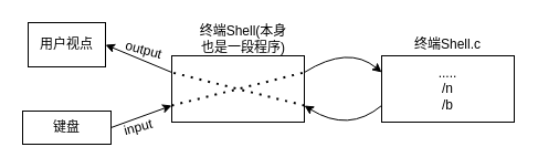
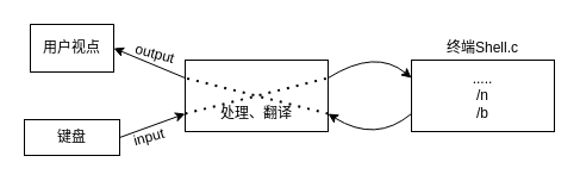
  <mxCell id="0" />
  <mxCell id="1" parent="0" />
  <mxCell id="2" value="用户视点" style="whiteSpace=wrap;html=1;fillColor=none;rounded=0;" vertex="1" parent="1"><mxGeometry x="25" y="20" width="70" height="40" as="geometry" /></mxCell>
  <mxCell id="3" value="" style="rounded=0;whiteSpace=wrap;html=1;fillColor=none;" vertex="1" parent="1"><mxGeometry x="155" y="50" width="120" height="60" as="geometry" /></mxCell>
- <mxCell id="4" value="终端Shell(本身也是一段程序)" style="text;html=1;strokeColor=none;fillColor=none;align=center;verticalAlign=middle;whiteSpace=wrap;rounded=0;" vertex="1" parent="1"><mxGeometry x="175" y="20" width="90" height="30" as="geometry" /></mxCell>
  <mxCell id="5" value="键盘" style="rounded=0;whiteSpace=wrap;html=1;fillColor=none;" vertex="1" parent="1"><mxGeometry x="20" y="100" width="80" height="30" as="geometry" /></mxCell>
  <mxCell id="6" value=".....&lt;br&gt;/n&lt;br&gt;/b" style="rounded=0;whiteSpace=wrap;html=1;fillColor=none;" vertex="1" parent="1"><mxGeometry x="345" y="50" width="120" height="60" as="geometry" /></mxCell>
  <mxCell id="7" value="终端Shell.c" style="text;html=1;strokeColor=none;fillColor=none;align=center;verticalAlign=middle;whiteSpace=wrap;rounded=0;" vertex="1" parent="1"><mxGeometry x="360" y="30" width="90" height="20" as="geometry" /></mxCell>
  <mxCell id="8" value="" style="endArrow=classic;html=1;rounded=0;exitX=1;exitY=0.5;exitDx=0;exitDy=0;entryX=0;entryY=0.75;entryDx=0;entryDy=0;" edge="1" parent="1" source="5" target="3"><mxGeometry width="50" height="50" relative="1" as="geometry"><mxPoint x="345" y="150" as="sourcePoint" /><mxPoint x="395" y="100" as="targetPoint" /></mxGeometry></mxCell>
  <mxCell id="9" value="" style="endArrow=none;dashed=1;html=1;dashPattern=1 3;strokeWidth=2;rounded=0;exitX=0;exitY=0.75;exitDx=0;exitDy=0;entryX=1;entryY=0.25;entryDx=0;entryDy=0;" edge="1" parent="1" source="3" target="3"><mxGeometry width="50" height="50" relative="1" as="geometry"><mxPoint x="345" y="150" as="sourcePoint" /><mxPoint x="395" y="100" as="targetPoint" /></mxGeometry></mxCell>
  <mxCell id="10" value="" style="endArrow=none;dashed=1;html=1;dashPattern=1 3;strokeWidth=2;rounded=0;exitX=1;exitY=0.75;exitDx=0;exitDy=0;entryX=0;entryY=0.25;entryDx=0;entryDy=0;" edge="1" parent="1" source="3" target="3"><mxGeometry width="50" height="50" relative="1" as="geometry"><mxPoint x="345" y="150" as="sourcePoint" /><mxPoint x="395" y="100" as="targetPoint" /></mxGeometry></mxCell>
  <mxCell id="11" value="" style="endArrow=classic;html=1;rounded=0;exitX=0;exitY=0.25;exitDx=0;exitDy=0;entryX=1;entryY=0.5;entryDx=0;entryDy=0;" edge="1" parent="1" source="3" target="2"><mxGeometry width="50" height="50" relative="1" as="geometry"><mxPoint x="345" y="150" as="sourcePoint" /><mxPoint x="395" y="100" as="targetPoint" /></mxGeometry></mxCell>
  <mxCell id="12" value="" style="curved=1;endArrow=classic;html=1;rounded=0;exitX=1;exitY=0.25;exitDx=0;exitDy=0;entryX=0;entryY=0.25;entryDx=0;entryDy=0;" edge="1" parent="1" source="3" target="6"><mxGeometry width="50" height="50" relative="1" as="geometry"><mxPoint x="345" y="150" as="sourcePoint" /><mxPoint x="395" y="100" as="targetPoint" /><Array as="points"><mxPoint x="315" y="40" /></Array></mxGeometry></mxCell>
  <mxCell id="13" value="" style="curved=1;endArrow=classic;html=1;rounded=0;exitX=0;exitY=0.75;exitDx=0;exitDy=0;entryX=1;entryY=0.75;entryDx=0;entryDy=0;" edge="1" parent="1" source="6" target="3"><mxGeometry width="50" height="50" relative="1" as="geometry"><mxPoint x="285" y="75" as="sourcePoint" /><mxPoint x="355" y="75" as="targetPoint" /><Array as="points"><mxPoint x="315" y="120" /></Array></mxGeometry></mxCell>
  <mxCell id="14" value="input" style="text;html=1;strokeColor=none;fillColor=none;align=center;verticalAlign=middle;whiteSpace=wrap;rounded=0;rotation=-15;" vertex="1" parent="1"><mxGeometry x="95" y="100" width="60" height="30" as="geometry" /></mxCell>
  <mxCell id="15" value="output" style="text;html=1;strokeColor=none;fillColor=none;align=center;verticalAlign=middle;whiteSpace=wrap;rounded=0;rotation=15;" vertex="1" parent="1"><mxGeometry x="100" y="30" width="60" height="30" as="geometry" /></mxCell>
+ <mxCell id="16" value="处理、翻译" style="text;html=1;strokeColor=none;fillColor=none;align=center;verticalAlign=middle;whiteSpace=wrap;rounded=0;" vertex="1" parent="1"><mxGeometry x="175" y="80" width="80" height="30" as="geometry" /></mxCell>
